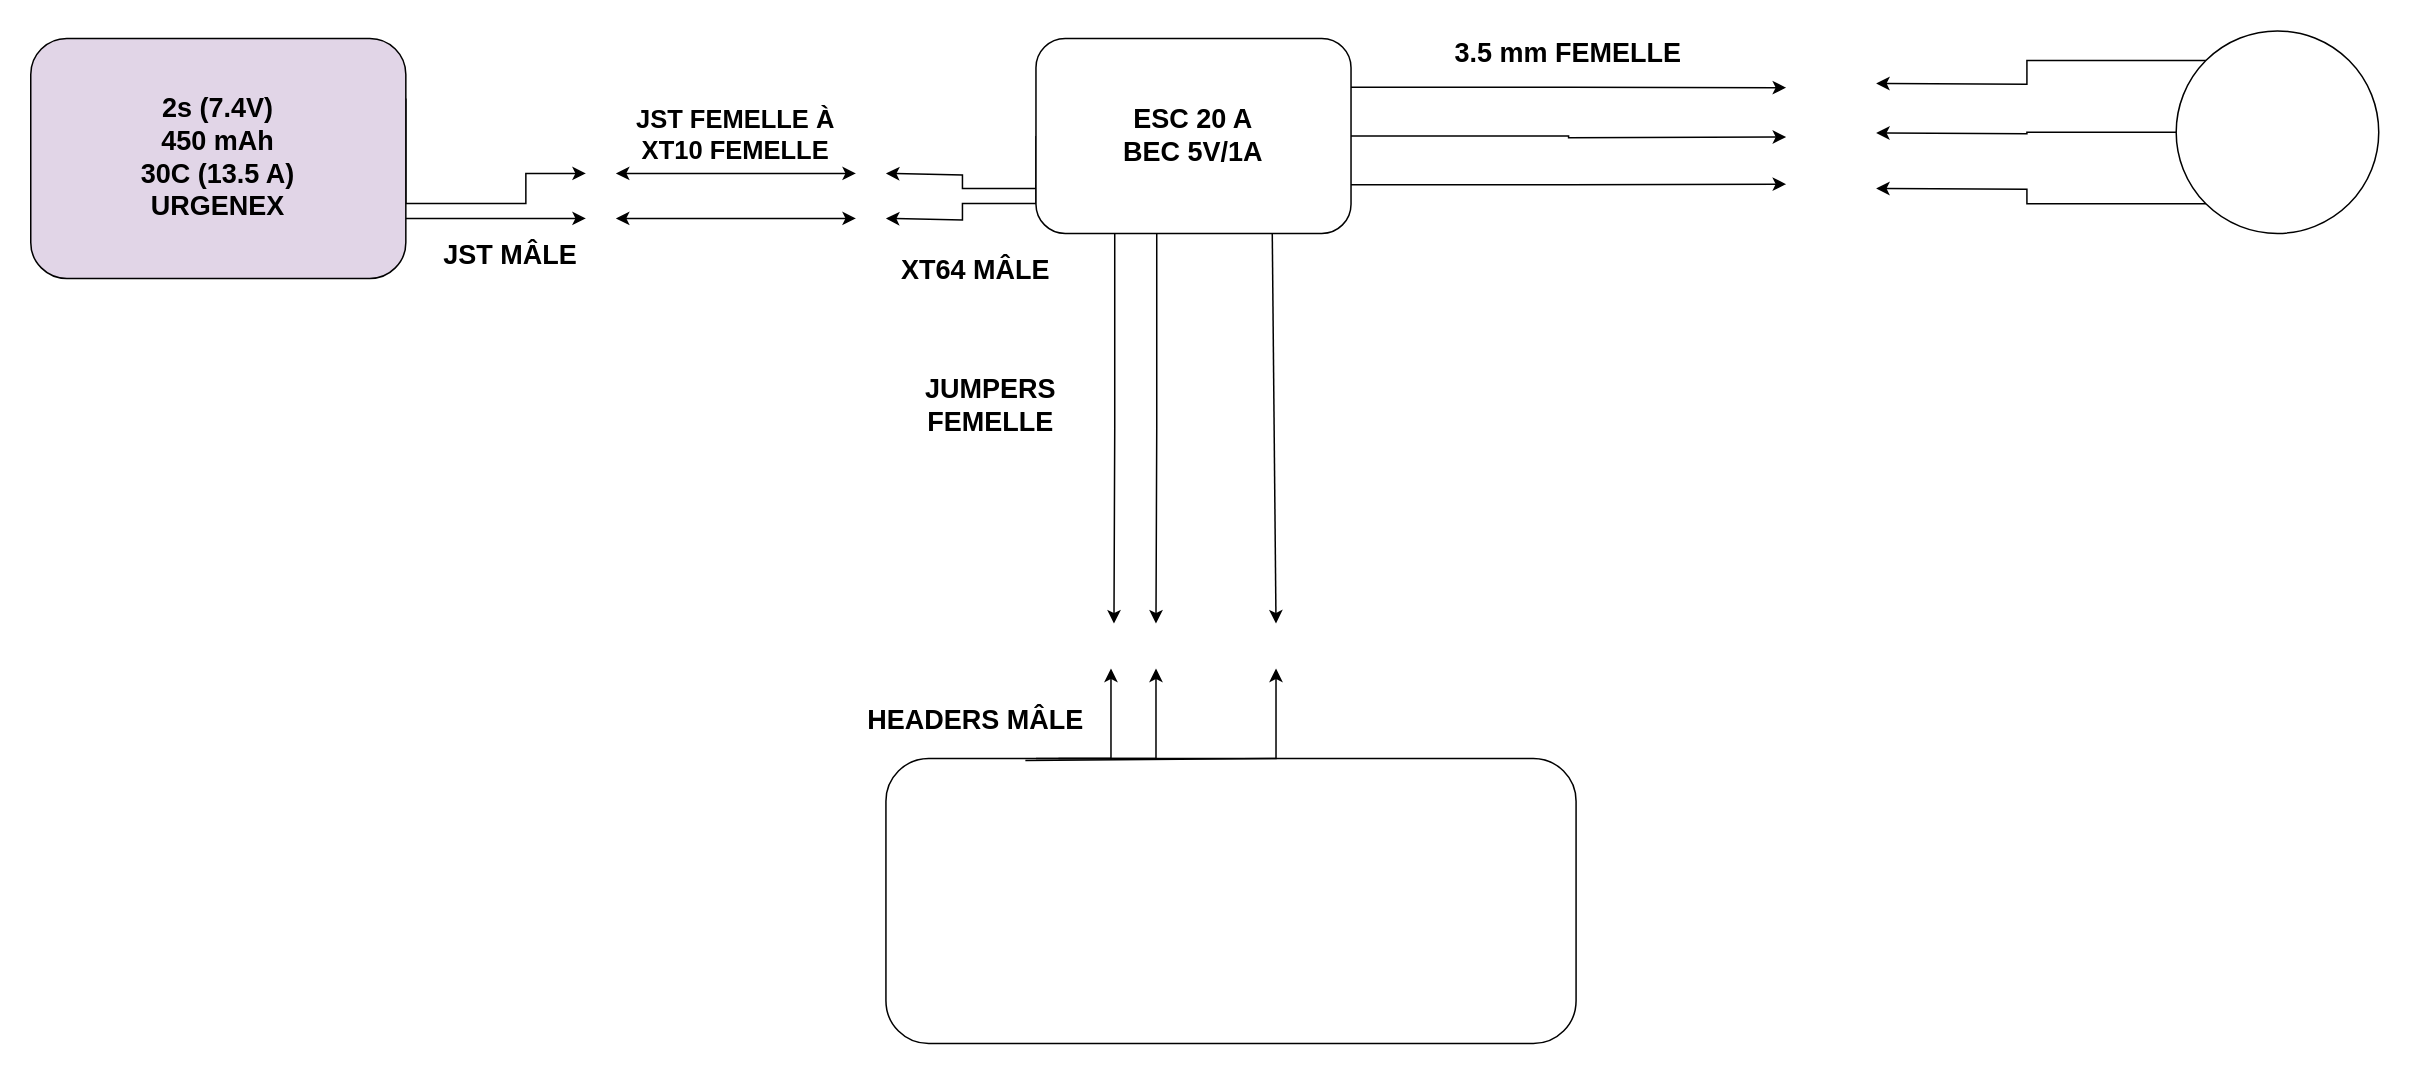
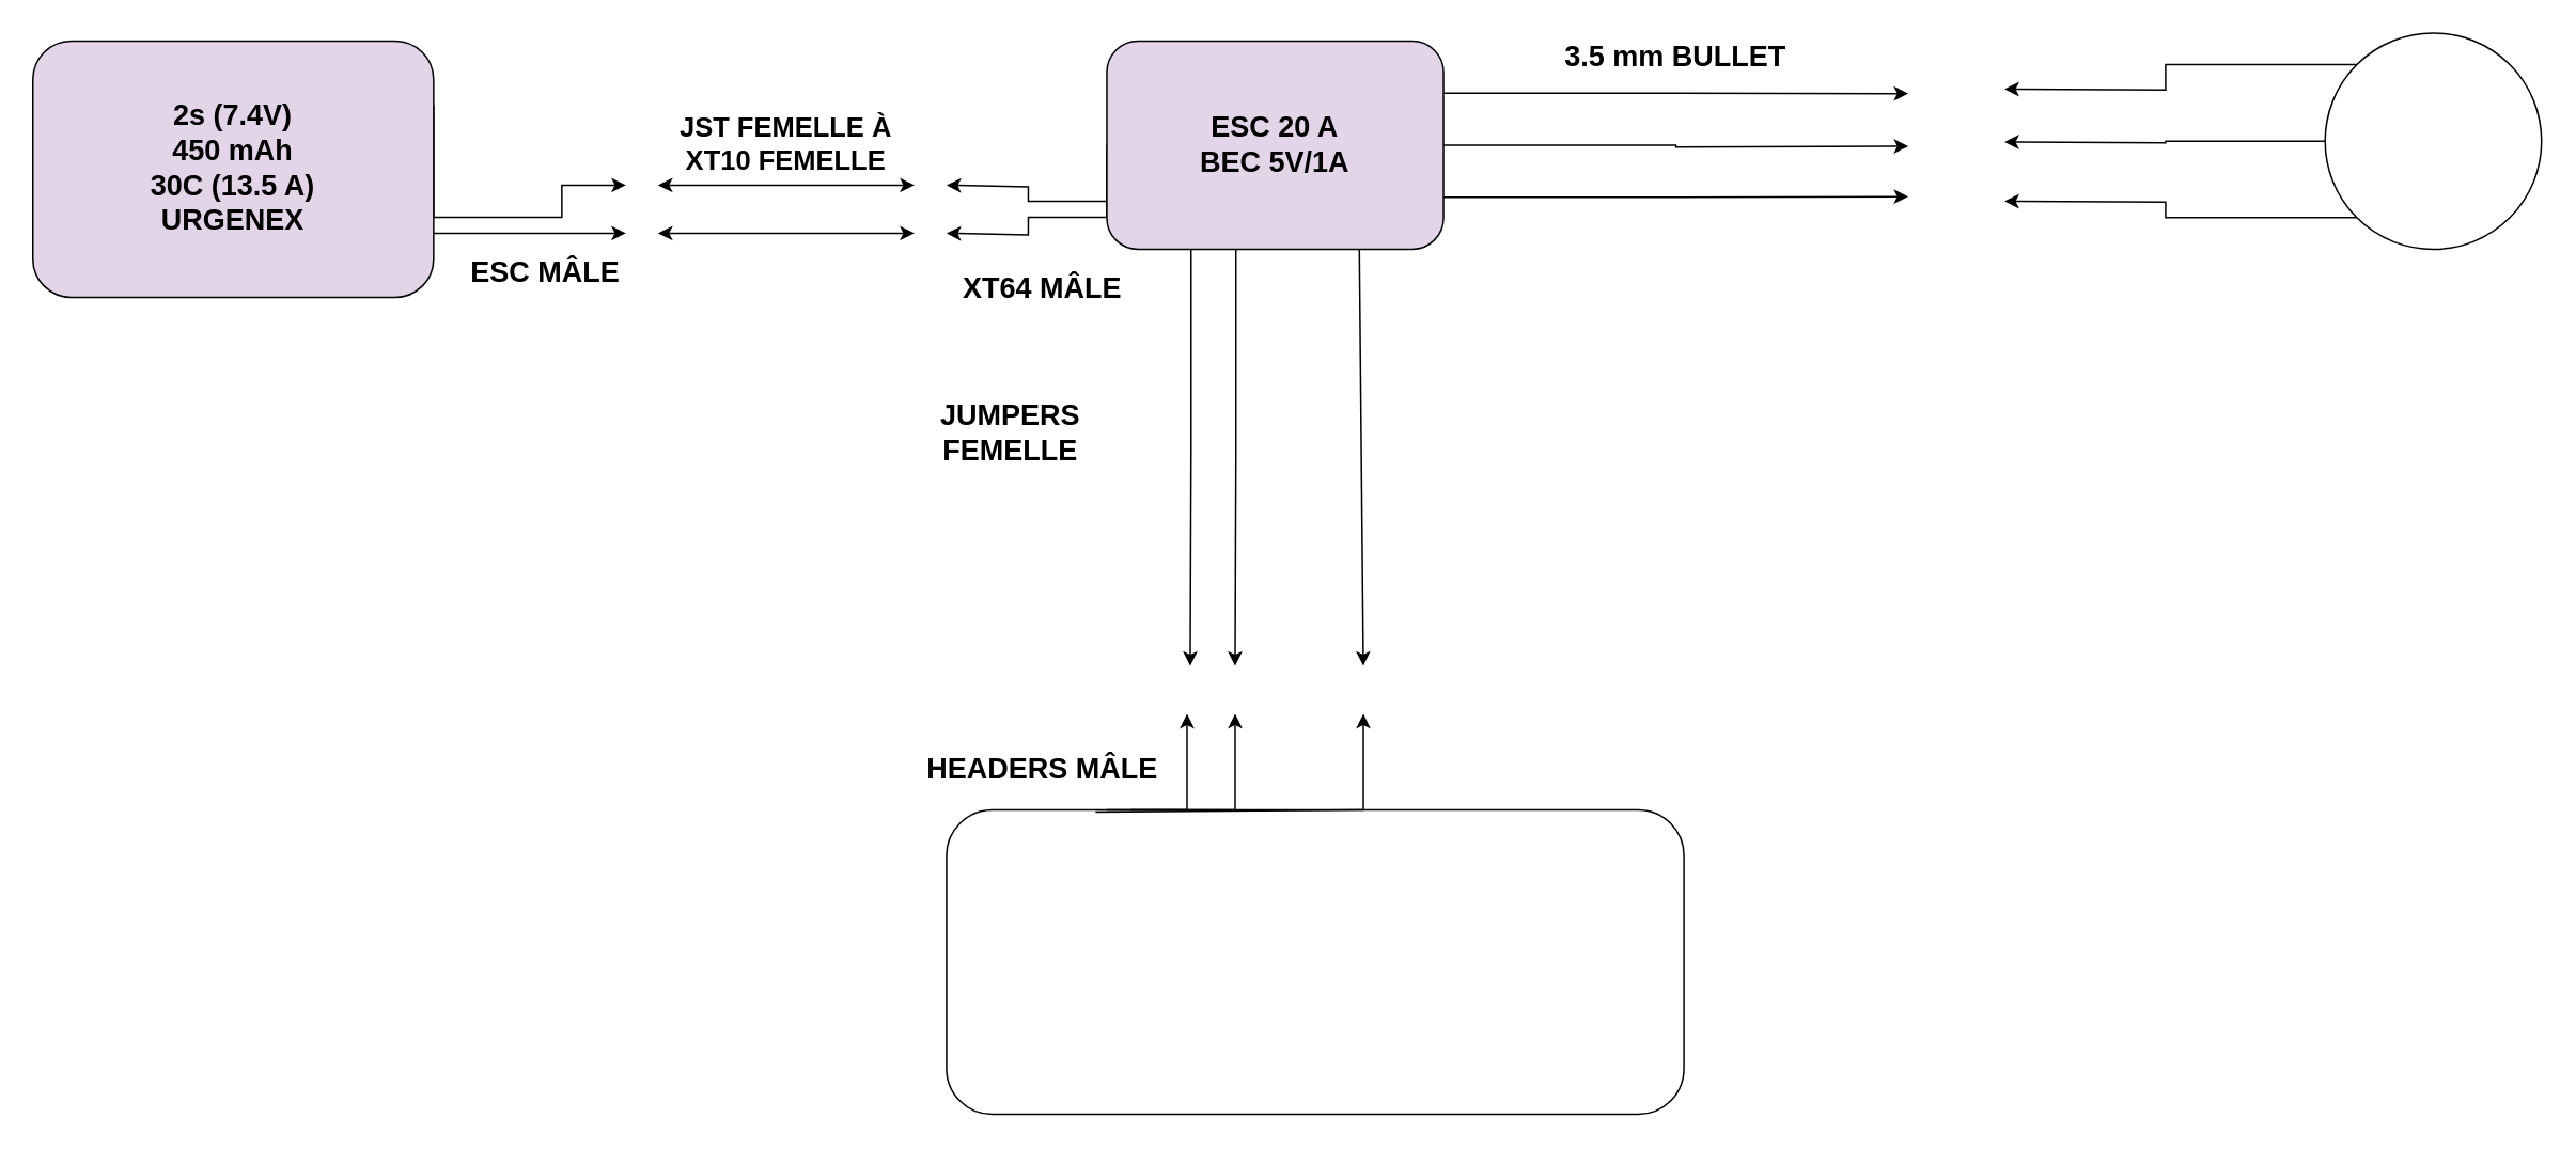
  <mxCell id="0" />
  <mxCell id="1" parent="0" />
  <mxCell id="2" style="edgeStyle=orthogonalEdgeStyle;rounded=0;orthogonalLoop=1;jettySize=auto;html=1;exitX=1;exitY=0.25;exitDx=0;exitDy=0;" edge="1" parent="1" source="4"><mxGeometry relative="1" as="geometry"><mxPoint x="390" y="115" as="targetPoint" /><Array as="points"><mxPoint x="270" y="135" /><mxPoint x="350" y="135" /></Array></mxGeometry></mxCell>
  <mxCell id="3" style="edgeStyle=orthogonalEdgeStyle;rounded=0;orthogonalLoop=1;jettySize=auto;html=1;exitX=1;exitY=0.75;exitDx=0;exitDy=0;" edge="1" parent="1" source="4"><mxGeometry relative="1" as="geometry"><mxPoint x="390" y="145" as="targetPoint" /></mxGeometry></mxCell>
  <mxCell id="4" value="&lt;font style=&quot;font-size: 18px;&quot;&gt;&lt;b&gt;2s (7.4V)&lt;/b&gt;&lt;/font&gt;&lt;div style=&quot;font-size: 18px;&quot;&gt;&lt;font style=&quot;font-size: 18px;&quot;&gt;&lt;b&gt;450 mAh&lt;/b&gt;&lt;/font&gt;&lt;/div&gt;&lt;div style=&quot;font-size: 18px;&quot;&gt;&lt;font style=&quot;font-size: 18px;&quot;&gt;&lt;b&gt;30C (13.5 A)&lt;br&gt;URGENEX&lt;/b&gt;&lt;/font&gt;&lt;/div&gt;" style="rounded=1;whiteSpace=wrap;html=1;fillColor=#e1d5e7;" vertex="1" parent="1"><mxGeometry x="20" y="25" width="250" height="160" as="geometry" /></mxCell>
- <mxCell id="5" value="&lt;b&gt;&lt;font style=&quot;font-size: 18px;&quot;&gt;JST MÂLE&lt;/font&gt;&lt;/b&gt;" style="text;html=1;align=center;verticalAlign=middle;whiteSpace=wrap;rounded=0;" vertex="1" parent="1"><mxGeometry x="280" y="155" width="120" height="30" as="geometry" /></mxCell>
+ <mxCell id="5" value="&lt;b&gt;&lt;font style=&quot;font-size: 18px;&quot;&gt;ESC MÂLE&lt;/font&gt;&lt;/b&gt;" style="text;html=1;align=center;verticalAlign=middle;whiteSpace=wrap;rounded=0;" vertex="1" parent="1"><mxGeometry x="280" y="155" width="120" height="30" as="geometry" /></mxCell>
  <mxCell id="6" style="edgeStyle=orthogonalEdgeStyle;rounded=0;orthogonalLoop=1;jettySize=auto;html=1;exitX=0;exitY=0.75;exitDx=0;exitDy=0;" edge="1" parent="1" source="13"><mxGeometry relative="1" as="geometry"><mxPoint x="590" y="145" as="targetPoint" /><Array as="points"><mxPoint x="690" y="135" /><mxPoint x="641" y="135" /><mxPoint x="641" y="146" /></Array></mxGeometry></mxCell>
  <mxCell id="7" style="edgeStyle=orthogonalEdgeStyle;rounded=0;orthogonalLoop=1;jettySize=auto;html=1;exitX=0;exitY=0.5;exitDx=0;exitDy=0;" edge="1" parent="1" source="13"><mxGeometry relative="1" as="geometry"><mxPoint x="590" y="115" as="targetPoint" /><Array as="points"><mxPoint x="690" y="125" /><mxPoint x="641" y="125" /><mxPoint x="641" y="116" /></Array></mxGeometry></mxCell>
  <mxCell id="8" style="edgeStyle=orthogonalEdgeStyle;rounded=0;orthogonalLoop=1;jettySize=auto;html=1;exitX=1;exitY=0.25;exitDx=0;exitDy=0;" edge="1" parent="1" source="13"><mxGeometry relative="1" as="geometry"><mxPoint x="1190" y="57.857" as="targetPoint" /></mxGeometry></mxCell>
  <mxCell id="9" style="edgeStyle=orthogonalEdgeStyle;rounded=0;orthogonalLoop=1;jettySize=auto;html=1;exitX=1;exitY=0.5;exitDx=0;exitDy=0;" edge="1" parent="1" source="13"><mxGeometry relative="1" as="geometry"><mxPoint x="1190" y="90.714" as="targetPoint" /></mxGeometry></mxCell>
  <mxCell id="10" style="edgeStyle=orthogonalEdgeStyle;rounded=0;orthogonalLoop=1;jettySize=auto;html=1;exitX=1;exitY=0.75;exitDx=0;exitDy=0;" edge="1" parent="1" source="13"><mxGeometry relative="1" as="geometry"><mxPoint x="1190" y="122.143" as="targetPoint" /></mxGeometry></mxCell>
  <mxCell id="11" style="edgeStyle=orthogonalEdgeStyle;rounded=0;orthogonalLoop=1;jettySize=auto;html=1;exitX=0.25;exitY=1;exitDx=0;exitDy=0;" edge="1" parent="1" source="13"><mxGeometry relative="1" as="geometry"><mxPoint x="742" y="415" as="targetPoint" /><Array as="points"><mxPoint x="743" y="285" /><mxPoint x="742" y="285" /></Array></mxGeometry></mxCell>
  <mxCell id="12" style="edgeStyle=orthogonalEdgeStyle;rounded=0;orthogonalLoop=1;jettySize=auto;html=1;exitX=0.5;exitY=1;exitDx=0;exitDy=0;" edge="1" parent="1"><mxGeometry relative="1" as="geometry"><mxPoint x="770" y="415" as="targetPoint" /><mxPoint x="770.5" y="155" as="sourcePoint" /><Array as="points"><mxPoint x="770.5" y="285" /><mxPoint x="770.5" y="285" /></Array></mxGeometry></mxCell>
- <mxCell id="13" value="&lt;font style=&quot;font-size: 18px;&quot;&gt;&lt;b&gt;ESC 20 A&lt;/b&gt;&lt;/font&gt;&lt;div style=&quot;font-size: 18px;&quot;&gt;&lt;font style=&quot;font-size: 18px;&quot;&gt;&lt;b&gt;BEC 5V/1A&lt;/b&gt;&lt;/font&gt;&lt;/div&gt;" style="rounded=1;whiteSpace=wrap;html=1;" vertex="1" parent="1"><mxGeometry x="690" y="25" width="210" height="130" as="geometry" /></mxCell>
+ <mxCell id="13" value="&lt;font style=&quot;font-size: 18px;&quot;&gt;&lt;b&gt;ESC 20 A&lt;/b&gt;&lt;/font&gt;&lt;div style=&quot;font-size: 18px;&quot;&gt;&lt;font style=&quot;font-size: 18px;&quot;&gt;&lt;b&gt;BEC 5V/1A&lt;/b&gt;&lt;/font&gt;&lt;/div&gt;" style="rounded=1;whiteSpace=wrap;html=1;fillColor=#e1d5e7;" vertex="1" parent="1"><mxGeometry x="690" y="25" width="210" height="130" as="geometry" /></mxCell>
  <mxCell id="14" value="" style="endArrow=classic;startArrow=classic;html=1;rounded=0;" edge="1" parent="1"><mxGeometry width="50" height="50" relative="1" as="geometry"><mxPoint x="410" y="115" as="sourcePoint" /><mxPoint x="570" y="115" as="targetPoint" /></mxGeometry></mxCell>
  <mxCell id="15" value="" style="endArrow=classic;startArrow=classic;html=1;rounded=0;" edge="1" parent="1"><mxGeometry width="50" height="50" relative="1" as="geometry"><mxPoint x="410" y="145" as="sourcePoint" /><mxPoint x="570" y="145" as="targetPoint" /></mxGeometry></mxCell>
  <mxCell id="16" value="&lt;b style=&quot;&quot;&gt;&lt;font style=&quot;font-size: 17px;&quot;&gt;JST FEMELLE À XT10 FEMELLE&lt;/font&gt;&lt;/b&gt;" style="text;html=1;align=center;verticalAlign=middle;whiteSpace=wrap;rounded=0;" vertex="1" parent="1"><mxGeometry x="410" y="75" width="160" height="30" as="geometry" /></mxCell>
- <mxCell id="17" value="&lt;b style=&quot;&quot;&gt;&lt;font style=&quot;font-size: 18px;&quot;&gt;JUMPERS FEMELLE&lt;/font&gt;&lt;/b&gt;" style="text;html=1;align=center;verticalAlign=middle;whiteSpace=wrap;rounded=0;" vertex="1" parent="1"><mxGeometry x="600" y="255" width="120" height="30" as="geometry" /></mxCell>
+ <mxCell id="17" value="&lt;b style=&quot;&quot;&gt;&lt;font style=&quot;font-size: 18px;&quot;&gt;JUMPERS FEMELLE&lt;/font&gt;&lt;/b&gt;" style="text;html=1;align=center;verticalAlign=middle;whiteSpace=wrap;rounded=0;" vertex="1" parent="1"><mxGeometry x="570" y="255" width="120" height="30" as="geometry" /></mxCell>
  <mxCell id="18" style="edgeStyle=orthogonalEdgeStyle;rounded=0;orthogonalLoop=1;jettySize=auto;html=1;exitX=0;exitY=0.5;exitDx=0;exitDy=0;" edge="1" parent="1" source="21"><mxGeometry relative="1" as="geometry"><mxPoint x="1250" y="88" as="targetPoint" /></mxGeometry></mxCell>
  <mxCell id="19" style="edgeStyle=orthogonalEdgeStyle;rounded=0;orthogonalLoop=1;jettySize=auto;html=1;exitX=0;exitY=0;exitDx=0;exitDy=0;" edge="1" parent="1" source="21"><mxGeometry relative="1" as="geometry"><mxPoint x="1250" y="55" as="targetPoint" /></mxGeometry></mxCell>
  <mxCell id="20" style="edgeStyle=orthogonalEdgeStyle;rounded=0;orthogonalLoop=1;jettySize=auto;html=1;exitX=0;exitY=1;exitDx=0;exitDy=0;" edge="1" parent="1" source="21"><mxGeometry relative="1" as="geometry"><mxPoint x="1250" y="125" as="targetPoint" /></mxGeometry></mxCell>
  <mxCell id="21" value="" style="ellipse;whiteSpace=wrap;html=1;aspect=fixed;" vertex="1" parent="1"><mxGeometry x="1450" y="20" width="135" height="135" as="geometry" /></mxCell>
- <mxCell id="22" value="&lt;b style=&quot;&quot;&gt;&lt;font style=&quot;font-size: 18px;&quot;&gt;3.5 mm FEMELLE&lt;/font&gt;&lt;/b&gt;" style="text;html=1;align=center;verticalAlign=middle;whiteSpace=wrap;rounded=0;" vertex="1" parent="1"><mxGeometry x="960" y="20" width="170" height="30" as="geometry" /></mxCell>
+ <mxCell id="22" value="&lt;b style=&quot;&quot;&gt;&lt;font style=&quot;font-size: 18px;&quot;&gt;3.5 mm BULLET&lt;/font&gt;&lt;/b&gt;" style="text;html=1;align=center;verticalAlign=middle;whiteSpace=wrap;rounded=0;" vertex="1" parent="1"><mxGeometry x="960" y="20" width="170" height="30" as="geometry" /></mxCell>
  <mxCell id="23" value="" style="rounded=1;whiteSpace=wrap;html=1;" vertex="1" parent="1"><mxGeometry x="590" y="505" width="460" height="190" as="geometry" /></mxCell>
  <mxCell id="24" value="&lt;b style=&quot;&quot;&gt;&lt;font style=&quot;font-size: 18px;&quot;&gt;XT64 MÂLE&lt;/font&gt;&lt;/b&gt;" style="text;html=1;align=center;verticalAlign=middle;whiteSpace=wrap;rounded=0;" vertex="1" parent="1"><mxGeometry x="590" y="165" width="120" height="30" as="geometry" /></mxCell>
  <mxCell id="25" value="" style="endArrow=classic;html=1;rounded=0;exitX=0.75;exitY=1;exitDx=0;exitDy=0;" edge="1" parent="1" source="13"><mxGeometry width="50" height="50" relative="1" as="geometry"><mxPoint x="820" y="385" as="sourcePoint" /><mxPoint x="850" y="415" as="targetPoint" /></mxGeometry></mxCell>
  <mxCell id="26" value="" style="endArrow=classic;html=1;rounded=0;exitX=0.25;exitY=0;exitDx=0;exitDy=0;" edge="1" parent="1" source="23"><mxGeometry width="50" height="50" relative="1" as="geometry"><mxPoint x="820" y="435" as="sourcePoint" /><mxPoint x="740" y="445" as="targetPoint" /><Array as="points"><mxPoint x="740" y="505" /></Array></mxGeometry></mxCell>
  <mxCell id="27" value="" style="endArrow=classic;html=1;rounded=0;" edge="1" parent="1"><mxGeometry width="50" height="50" relative="1" as="geometry"><mxPoint x="690" y="505" as="sourcePoint" /><mxPoint x="770" y="445" as="targetPoint" /><Array as="points"><mxPoint x="770" y="505" /></Array></mxGeometry></mxCell>
  <mxCell id="28" value="&lt;span style=&quot;font-size: 18px;&quot;&gt;&lt;b&gt;HEADERS MÂLE&lt;/b&gt;&lt;/span&gt;" style="text;html=1;align=center;verticalAlign=middle;whiteSpace=wrap;rounded=0;" vertex="1" parent="1"><mxGeometry x="560" y="465" width="180" height="30" as="geometry" /></mxCell>
  <mxCell id="29" value="" style="endArrow=classic;html=1;rounded=0;exitX=0.683;exitY=1.375;exitDx=0;exitDy=0;exitPerimeter=0;" edge="1" parent="1" source="28"><mxGeometry width="50" height="50" relative="1" as="geometry"><mxPoint x="700" y="515" as="sourcePoint" /><mxPoint x="850" y="445" as="targetPoint" /><Array as="points"><mxPoint x="850" y="505" /></Array></mxGeometry></mxCell>
